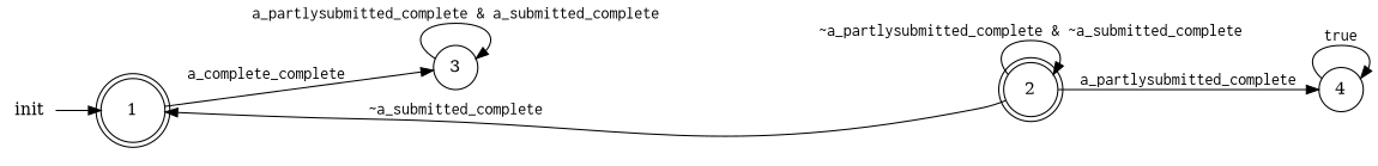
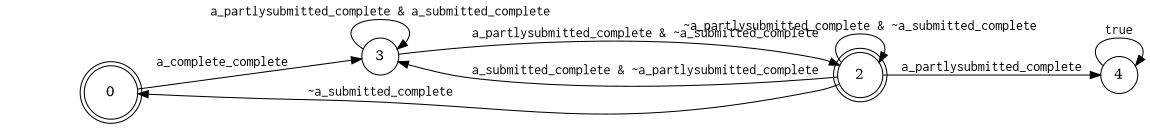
  digraph {
    rankdir=LR
    node [shape=doublecircle]
    edge [fontname=Courier]
-   1 [height=.5 width=.5]
+   1 [height=.5 width=.5 label=0]
    3 [height=.5 shape=circle width=.5]
    2 [height=.5 width=.5]
    4 [height=.5 shape=circle width=.5]
-   init [height=.5 shape=plaintext width=.5]
    1 -> 3 [label=a_complete_complete]
    3 -> 3 [label="a_partlysubmitted_complete & a_submitted_complete"]
+   3 -> 2 [label="a_partlysubmitted_complete & ~a_submitted_complete"]
    2 -> 1 [label="~a_submitted_complete"]
+   2 -> 3 [label="a_submitted_complete & ~a_partlysubmitted_complete"]
    2 -> 2 [label="~a_partlysubmitted_complete & ~a_submitted_complete"]
    2 -> 4 [label=a_partlysubmitted_complete]
    4 -> 4 [label=true]
-   init -> 1
  }
